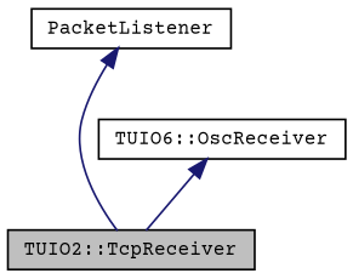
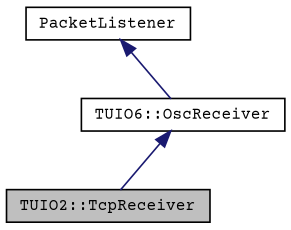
  digraph {
    fontname="Courier Prime"
    node [color=black fillcolor=white fontname="Courier Prime" fontsize=10 shape=record style=filled]
    edge [color=midnightblue dir=back fontname="Courier Prime" fontsize=10 labelfontname=Helvetica labelfontsize=10 style=solid]
    n1 [fillcolor=grey75 fontcolor=black height=0.2 label="TUIO2::TcpReceiver" width=0.4]
    n2 [height=0.2 label="TUIO6::OscReceiver" width=0.4]
    n3 [height=0.2 label=PacketListener width=0.4]
    n2 -> n1
-   n3 -> n1
+   n3 -> n2
  }
